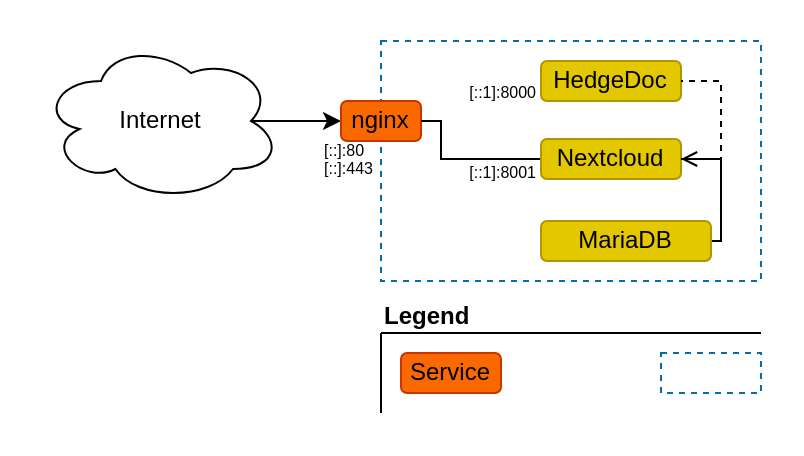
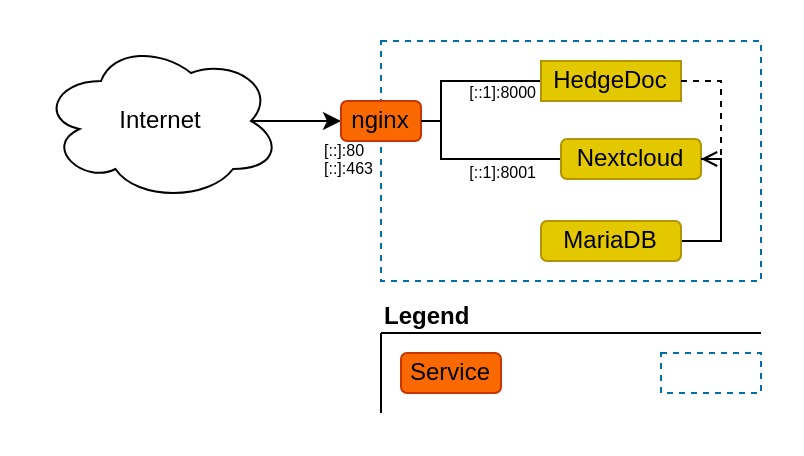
  <mxCell id="0" />
  <mxCell id="1" parent="0" />
  <mxCell id="2" value="" style="rounded=0;whiteSpace=wrap;html=1;fillColor=none;dashed=1;fontColor=#ffffff;strokeColor=#006EAF;" parent="1" vertex="1"><mxGeometry x="190" y="20" width="190" height="120" as="geometry" /></mxCell>
  <mxCell id="3" value="" style="endArrow=classic;html=1;rounded=0;" parent="1" edge="1"><mxGeometry x="-0.143" y="10" width="50" height="50" relative="1" as="geometry"><mxPoint x="100" y="60" as="sourcePoint" /><mxPoint x="170" y="60" as="targetPoint" /><mxPoint as="offset" /></mxGeometry></mxCell>
+ <mxCell id="4" style="edgeStyle=orthogonalEdgeStyle;rounded=0;orthogonalLoop=1;jettySize=auto;html=1;exitX=1;exitY=0.5;exitDx=0;exitDy=0;entryX=0;entryY=0.5;entryDx=0;entryDy=0;fontSize=12;endArrow=none;endFill=0;" parent="1" source="5" target="6" edge="1"><mxGeometry relative="1" as="geometry"><Array as="points"><mxPoint x="220" y="60" /><mxPoint x="220" y="40" /></Array></mxGeometry></mxCell>
  <mxCell id="5" value="&lt;font style=&quot;font-size: 12px&quot;&gt;nginx&lt;/font&gt;" style="rounded=1;whiteSpace=wrap;html=1;fontSize=10;fillColor=#fa6800;strokeColor=#C73500;fontColor=#000000;" parent="1" vertex="1"><mxGeometry x="170" y="50" width="40" height="20" as="geometry" /></mxCell>
- <mxCell id="6" value="&lt;font style=&quot;font-size: 12px&quot;&gt;HedgeDoc&lt;/font&gt;" style="rounded=1;whiteSpace=wrap;html=1;fontSize=10;fillColor=#e3c800;strokeColor=#B09500;fontColor=#000000;" parent="1" vertex="1"><mxGeometry x="270" y="30" width="70" height="20" as="geometry" /></mxCell>
- <mxCell id="7" value="&lt;font style=&quot;font-size: 8px&quot;&gt;[::]:443&lt;/font&gt;" style="text;html=1;strokeColor=none;fillColor=none;align=left;verticalAlign=middle;whiteSpace=wrap;rounded=0;dashed=1;" parent="1" vertex="1"><mxGeometry x="160" y="78" width="30" height="10" as="geometry" /></mxCell>
+ <mxCell id="6" value="&lt;font style=&quot;font-size: 12px&quot;&gt;HedgeDoc&lt;/font&gt;" style="whiteSpace=wrap;html=1;fontSize=10;fillColor=#e3c800;strokeColor=#B09500;fontColor=#000000;rounded=0;" parent="1" vertex="1"><mxGeometry x="270" y="30" width="70" height="20" as="geometry" /></mxCell>
+ <mxCell id="7" value="&lt;font style=&quot;font-size: 8px&quot;&gt;[::]:463&lt;/font&gt;" style="text;html=1;strokeColor=none;fillColor=none;align=left;verticalAlign=middle;whiteSpace=wrap;rounded=0;dashed=1;" parent="1" vertex="1"><mxGeometry x="160" y="78" width="30" height="10" as="geometry" /></mxCell>
  <mxCell id="8" value="&lt;font style=&quot;font-size: 12px&quot;&gt;Service&lt;/font&gt;" style="rounded=1;whiteSpace=wrap;html=1;fontSize=10;fillColor=#fa6800;strokeColor=#C73500;fontColor=#000000;" parent="1" vertex="1"><mxGeometry x="200" y="176" width="50" height="20" as="geometry" /></mxCell>
  <mxCell id="9" value="&lt;b&gt;&lt;font style=&quot;font-size: 12px&quot;&gt;Legend&lt;/font&gt;&lt;/b&gt;" style="text;html=1;strokeColor=none;fillColor=none;align=left;verticalAlign=middle;whiteSpace=wrap;rounded=0;fontSize=8;" parent="1" vertex="1"><mxGeometry x="190" y="150" width="80" height="15" as="geometry" /></mxCell>
  <mxCell id="10" value="&lt;font style=&quot;font-size: 8px&quot;&gt;[::1]:8000&lt;/font&gt;" style="text;html=1;strokeColor=none;fillColor=none;align=right;verticalAlign=middle;whiteSpace=wrap;rounded=0;dashed=1;" parent="1" vertex="1"><mxGeometry x="240" y="40" width="30" height="10" as="geometry" /></mxCell>
  <mxCell id="11" value="&lt;font style=&quot;font-size: 8px&quot;&gt;[::1]:8001&lt;/font&gt;" style="text;html=1;strokeColor=none;fillColor=none;align=right;verticalAlign=middle;whiteSpace=wrap;rounded=0;dashed=1;" parent="1" vertex="1"><mxGeometry x="240" y="80" width="30" height="10" as="geometry" /></mxCell>
  <mxCell id="12" style="edgeStyle=orthogonalEdgeStyle;rounded=0;orthogonalLoop=1;jettySize=auto;html=1;exitX=0;exitY=0.5;exitDx=0;exitDy=0;entryX=1;entryY=0.5;entryDx=0;entryDy=0;fontSize=12;endArrow=none;endFill=0;" parent="1" source="13" target="5" edge="1"><mxGeometry relative="1" as="geometry"><Array as="points"><mxPoint x="220" y="79" /><mxPoint x="220" y="60" /></Array></mxGeometry></mxCell>
- <mxCell id="13" value="&lt;font style=&quot;font-size: 12px&quot;&gt;Nextcloud&lt;/font&gt;" style="rounded=1;whiteSpace=wrap;html=1;fontSize=10;fillColor=#e3c800;strokeColor=#B09500;fontColor=#000000;" parent="1" vertex="1"><mxGeometry x="270" y="69" width="70" height="20" as="geometry" /></mxCell>
+ <mxCell id="13" value="&lt;font style=&quot;font-size: 12px&quot;&gt;Nextcloud&lt;/font&gt;" style="rounded=1;whiteSpace=wrap;html=1;fontSize=10;fillColor=#e3c800;strokeColor=#B09500;fontColor=#000000;" parent="1" vertex="1"><mxGeometry x="280" y="69" width="70" height="20" as="geometry" /></mxCell>
  <mxCell id="14" value="&lt;font style=&quot;font-size: 12px&quot;&gt;vServer&lt;/font&gt;" style="rounded=0;whiteSpace=wrap;html=1;fontSize=10;fillColor=none;strokeColor=#006EAF;fontColor=#ffffff;dashed=1;" parent="1" vertex="1"><mxGeometry x="330" y="176" width="50" height="20" as="geometry" /></mxCell>
  <mxCell id="15" value="" style="endArrow=none;html=1;rounded=0;fontSize=12;" parent="1" edge="1"><mxGeometry width="50" height="50" relative="1" as="geometry"><mxPoint x="190" y="166" as="sourcePoint" /><mxPoint x="380" y="166" as="targetPoint" /></mxGeometry></mxCell>
  <mxCell id="16" value="" style="endArrow=none;html=1;rounded=0;fontSize=12;" parent="1" edge="1"><mxGeometry width="50" height="50" relative="1" as="geometry"><mxPoint x="190" y="166" as="sourcePoint" /><mxPoint x="190" y="206" as="targetPoint" /></mxGeometry></mxCell>
  <mxCell id="17" style="edgeStyle=orthogonalEdgeStyle;rounded=0;orthogonalLoop=1;jettySize=auto;html=1;exitX=1;exitY=0.5;exitDx=0;exitDy=0;entryX=1;entryY=0.5;entryDx=0;entryDy=0;fontSize=12;endArrow=open;endFill=0;" parent="1" source="19" target="13" edge="1"><mxGeometry relative="1" as="geometry"><Array as="points"><mxPoint x="360" y="120" /><mxPoint x="360" y="79" /></Array></mxGeometry></mxCell>
  <mxCell id="18" style="edgeStyle=orthogonalEdgeStyle;rounded=0;orthogonalLoop=1;jettySize=auto;html=1;exitX=1;exitY=0.5;exitDx=0;exitDy=0;entryX=1;entryY=0.5;entryDx=0;entryDy=0;fontSize=12;endArrow=none;endFill=0;dashed=1;" parent="1" source="13" target="6" edge="1"><mxGeometry relative="1" as="geometry"><Array as="points"><mxPoint x="360" y="79" /><mxPoint x="360" y="40" /></Array></mxGeometry></mxCell>
- <mxCell id="19" value="&lt;font style=&quot;font-size: 12px&quot;&gt;MariaDB&lt;/font&gt;" style="rounded=1;whiteSpace=wrap;html=1;fontSize=10;fillColor=#e3c800;strokeColor=#B09500;fontColor=#000000;" parent="1" vertex="1"><mxGeometry x="270" y="110" width="85" height="20" as="geometry" /></mxCell>
+ <mxCell id="19" value="&lt;font style=&quot;font-size: 12px&quot;&gt;MariaDB&lt;/font&gt;" style="rounded=1;whiteSpace=wrap;html=1;fontSize=10;fillColor=#e3c800;strokeColor=#B09500;fontColor=#000000;" parent="1" vertex="1"><mxGeometry x="270" y="110" width="70" height="20" as="geometry" /></mxCell>
  <mxCell id="20" value="Internet" style="ellipse;shape=cloud;whiteSpace=wrap;html=1;" vertex="1" parent="1"><mxGeometry x="20" y="20" width="120" height="80" as="geometry" /></mxCell>
  <mxCell id="21" value="&lt;font style=&quot;font-size: 8px&quot;&gt;[::]:80&lt;/font&gt;" style="text;html=1;strokeColor=none;fillColor=none;align=left;verticalAlign=middle;whiteSpace=wrap;rounded=0;dashed=1;" vertex="1" parent="1"><mxGeometry x="160" y="69" width="30" height="10" as="geometry" /></mxCell>
